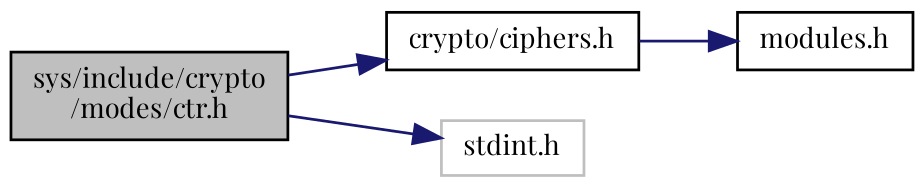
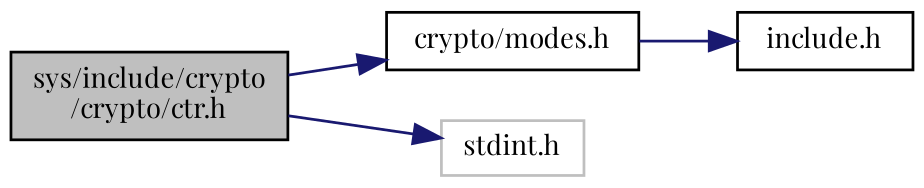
  digraph {
    fontname="Playfair Display"
    rankdir=LR
    node [color=black fillcolor=white fontname="Playfair Display" fontsize=10 shape=record style=filled]
    edge [color=midnightblue fontname="Playfair Display" fontsize=10 labelfontname=Helvetica labelfontsize=10 style=solid]
-   n1 [fillcolor=grey75 fontcolor=black height=0.2 label="sys/include/crypto\l/modes/ctr.h" width=0.4]
-   n2 [height=0.2 label="crypto/ciphers.h" width=0.4]
+   n1 [fillcolor=grey75 fontcolor=black height=0.2 label="sys/include/crypto\l/crypto/ctr.h" width=0.4]
+   n2 [height=0.2 label="crypto/modes.h" width=0.4]
    n3 [color=grey75 height=0.2 label="stdint.h" width=0.4]
-   n4 [height=0.2 label="modules.h" width=0.4]
+   n4 [height=0.2 label="include.h" width=0.4]
    n1 -> n2
    n1 -> n3
    n2 -> n4
  }
